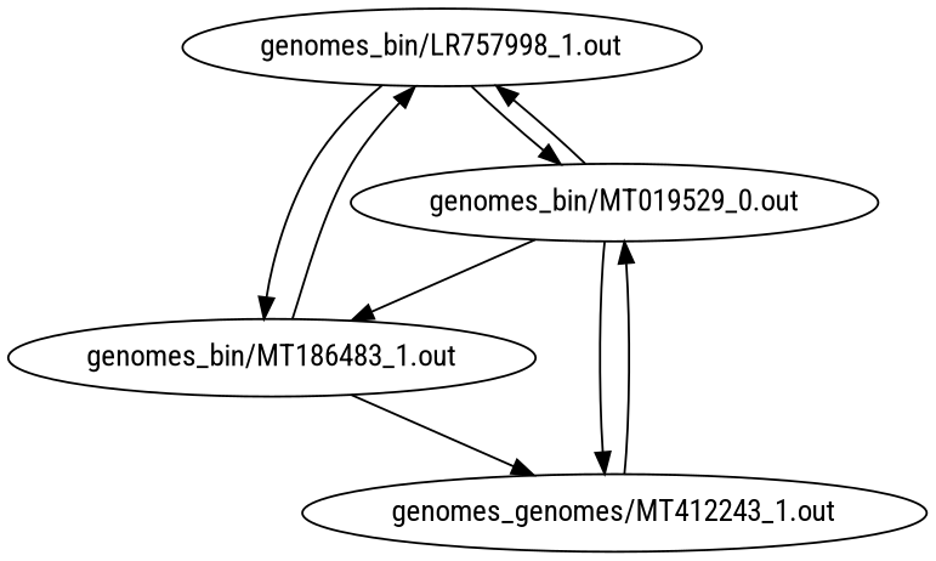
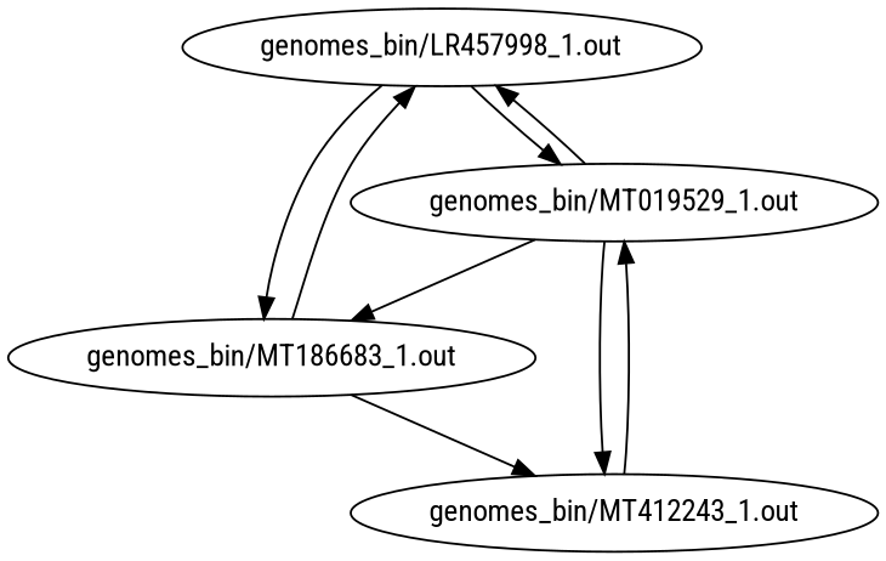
  digraph {
    fontname="Roboto Condensed"
    node [fontname="Roboto Condensed"]
    edge [fontname="Roboto Condensed"]
-   n1 [label="genomes_bin/LR757998_1.out"]
-   n2 [label="genomes_bin/MT019529_0.out"]
-   n3 [label="genomes_bin/MT186483_1.out"]
-   n4 [label="genomes_genomes/MT412243_1.out"]
+   n1 [label="genomes_bin/LR457998_1.out"]
+   n2 [label="genomes_bin/MT019529_1.out"]
+   n3 [label="genomes_bin/MT186683_1.out"]
+   n4 [label="genomes_bin/MT412243_1.out"]
    n1 -> n2
    n1 -> n3
    n2 -> n1
    n2 -> n3
    n2 -> n4
    n3 -> n1
    n3 -> n4
    n4 -> n2
  }
